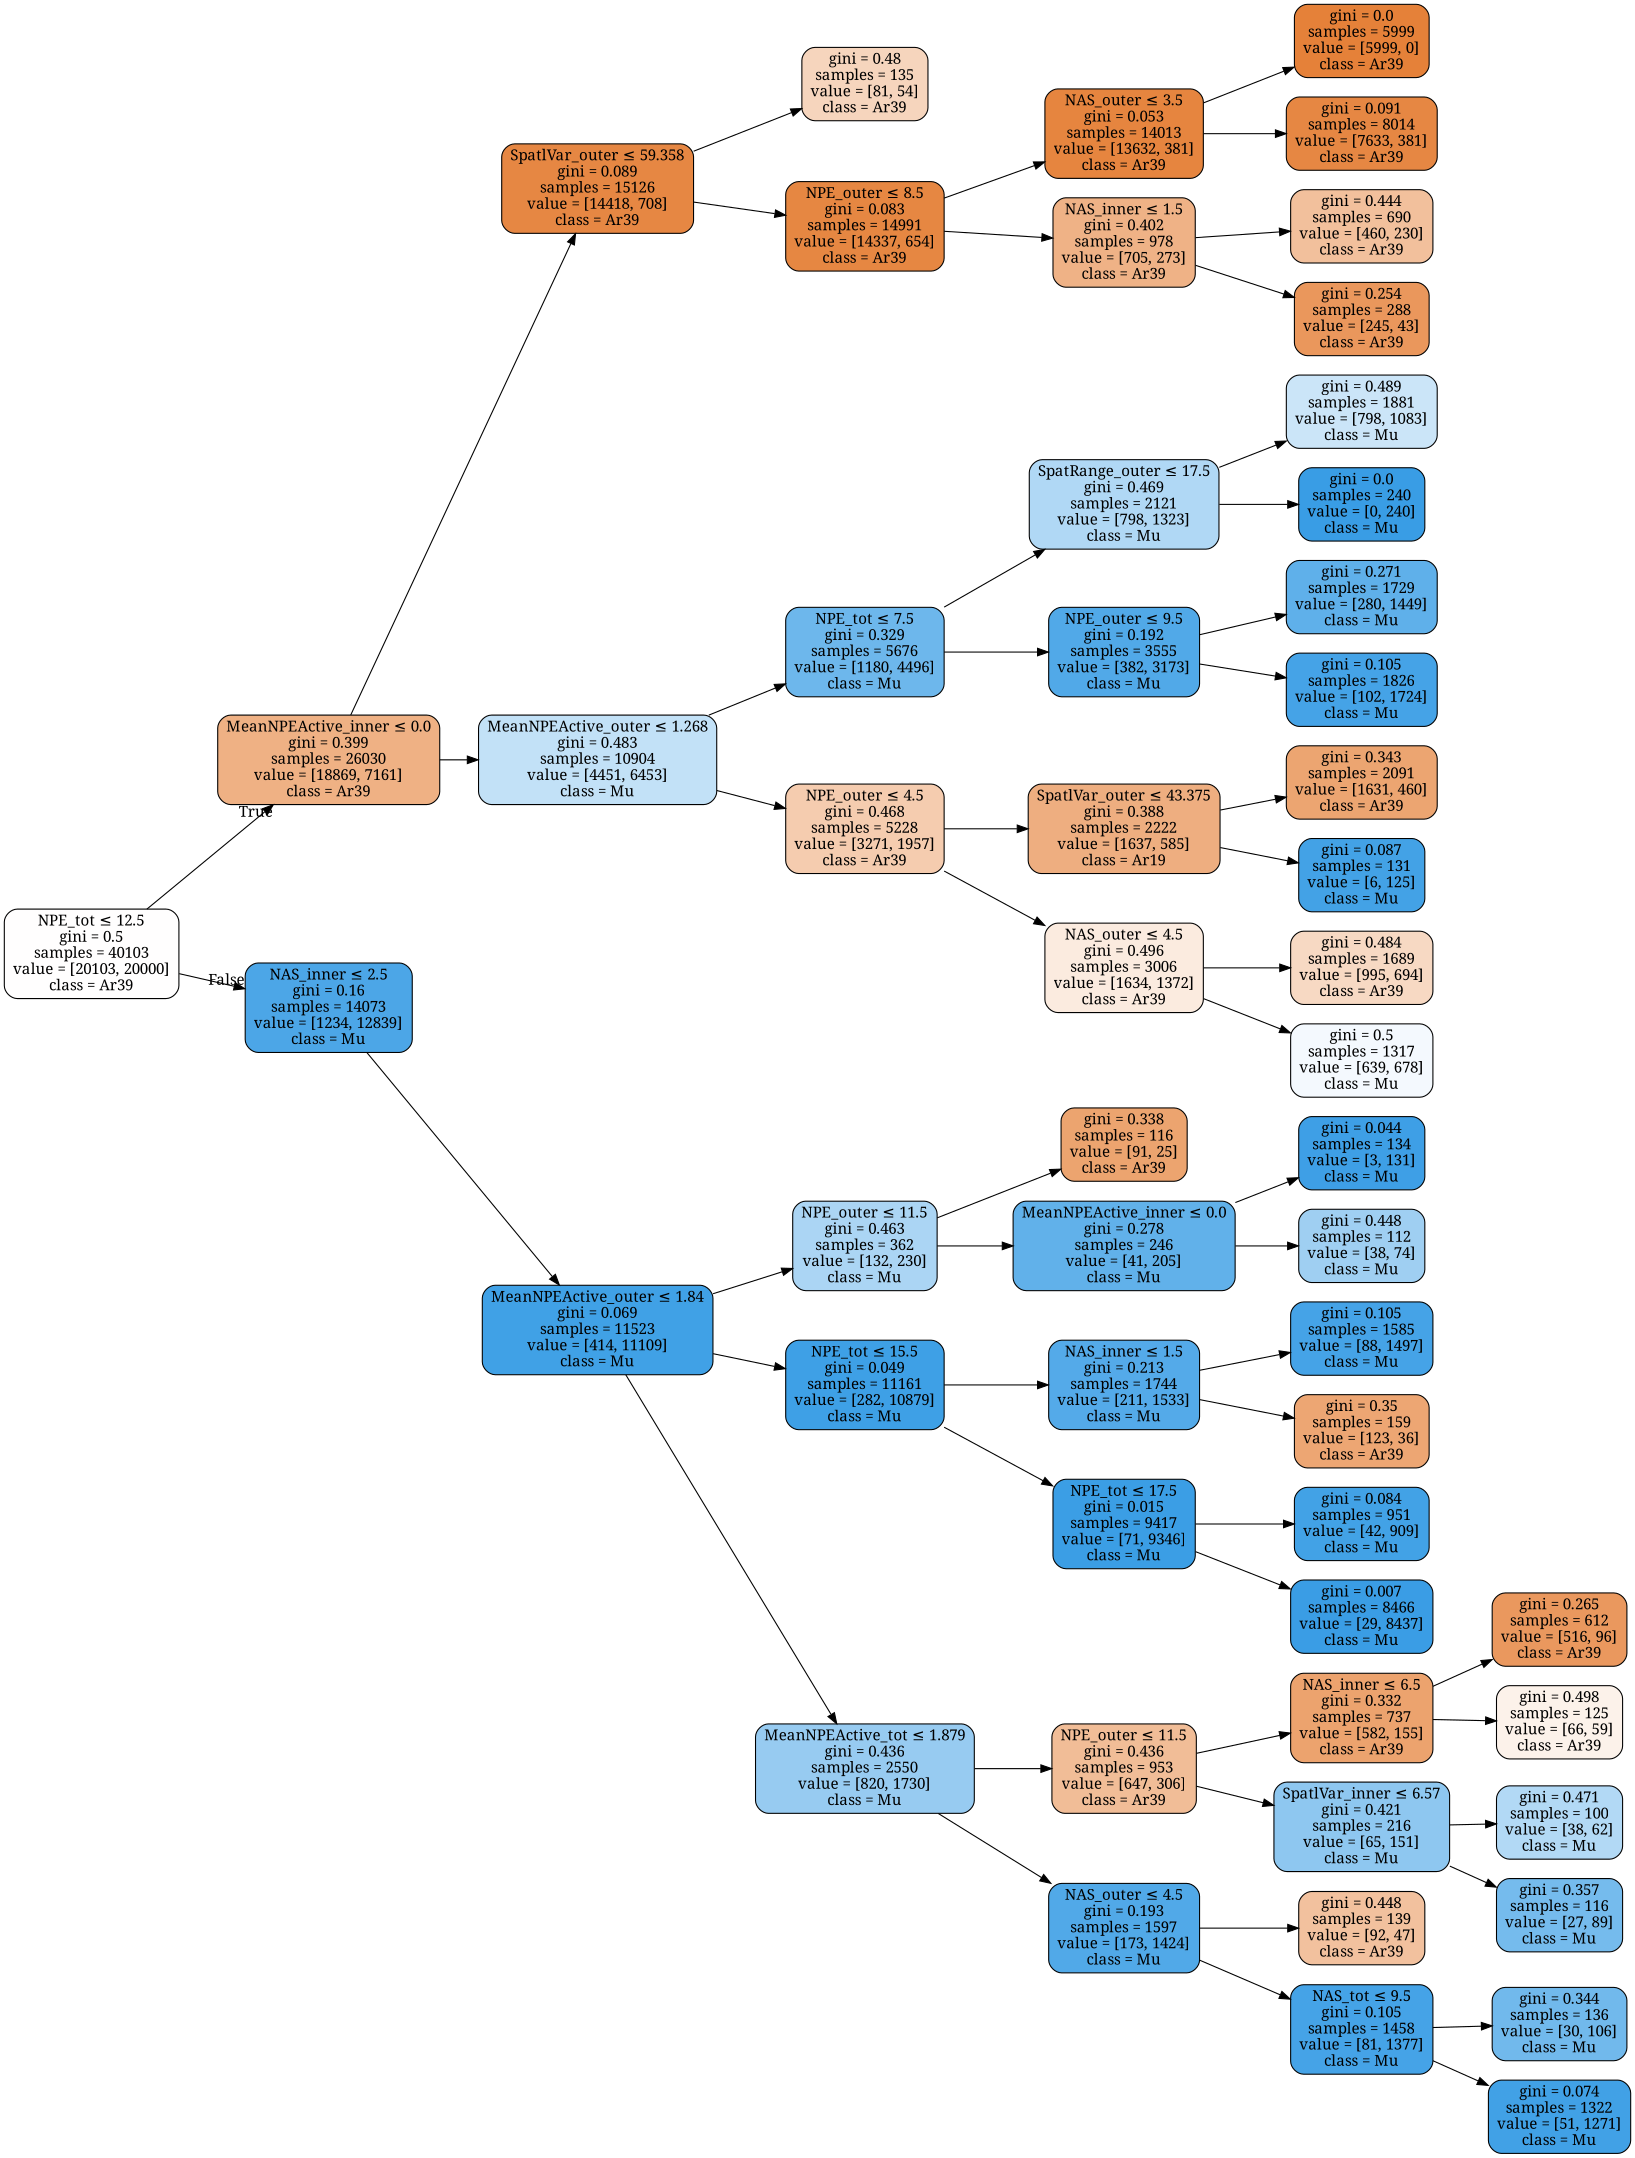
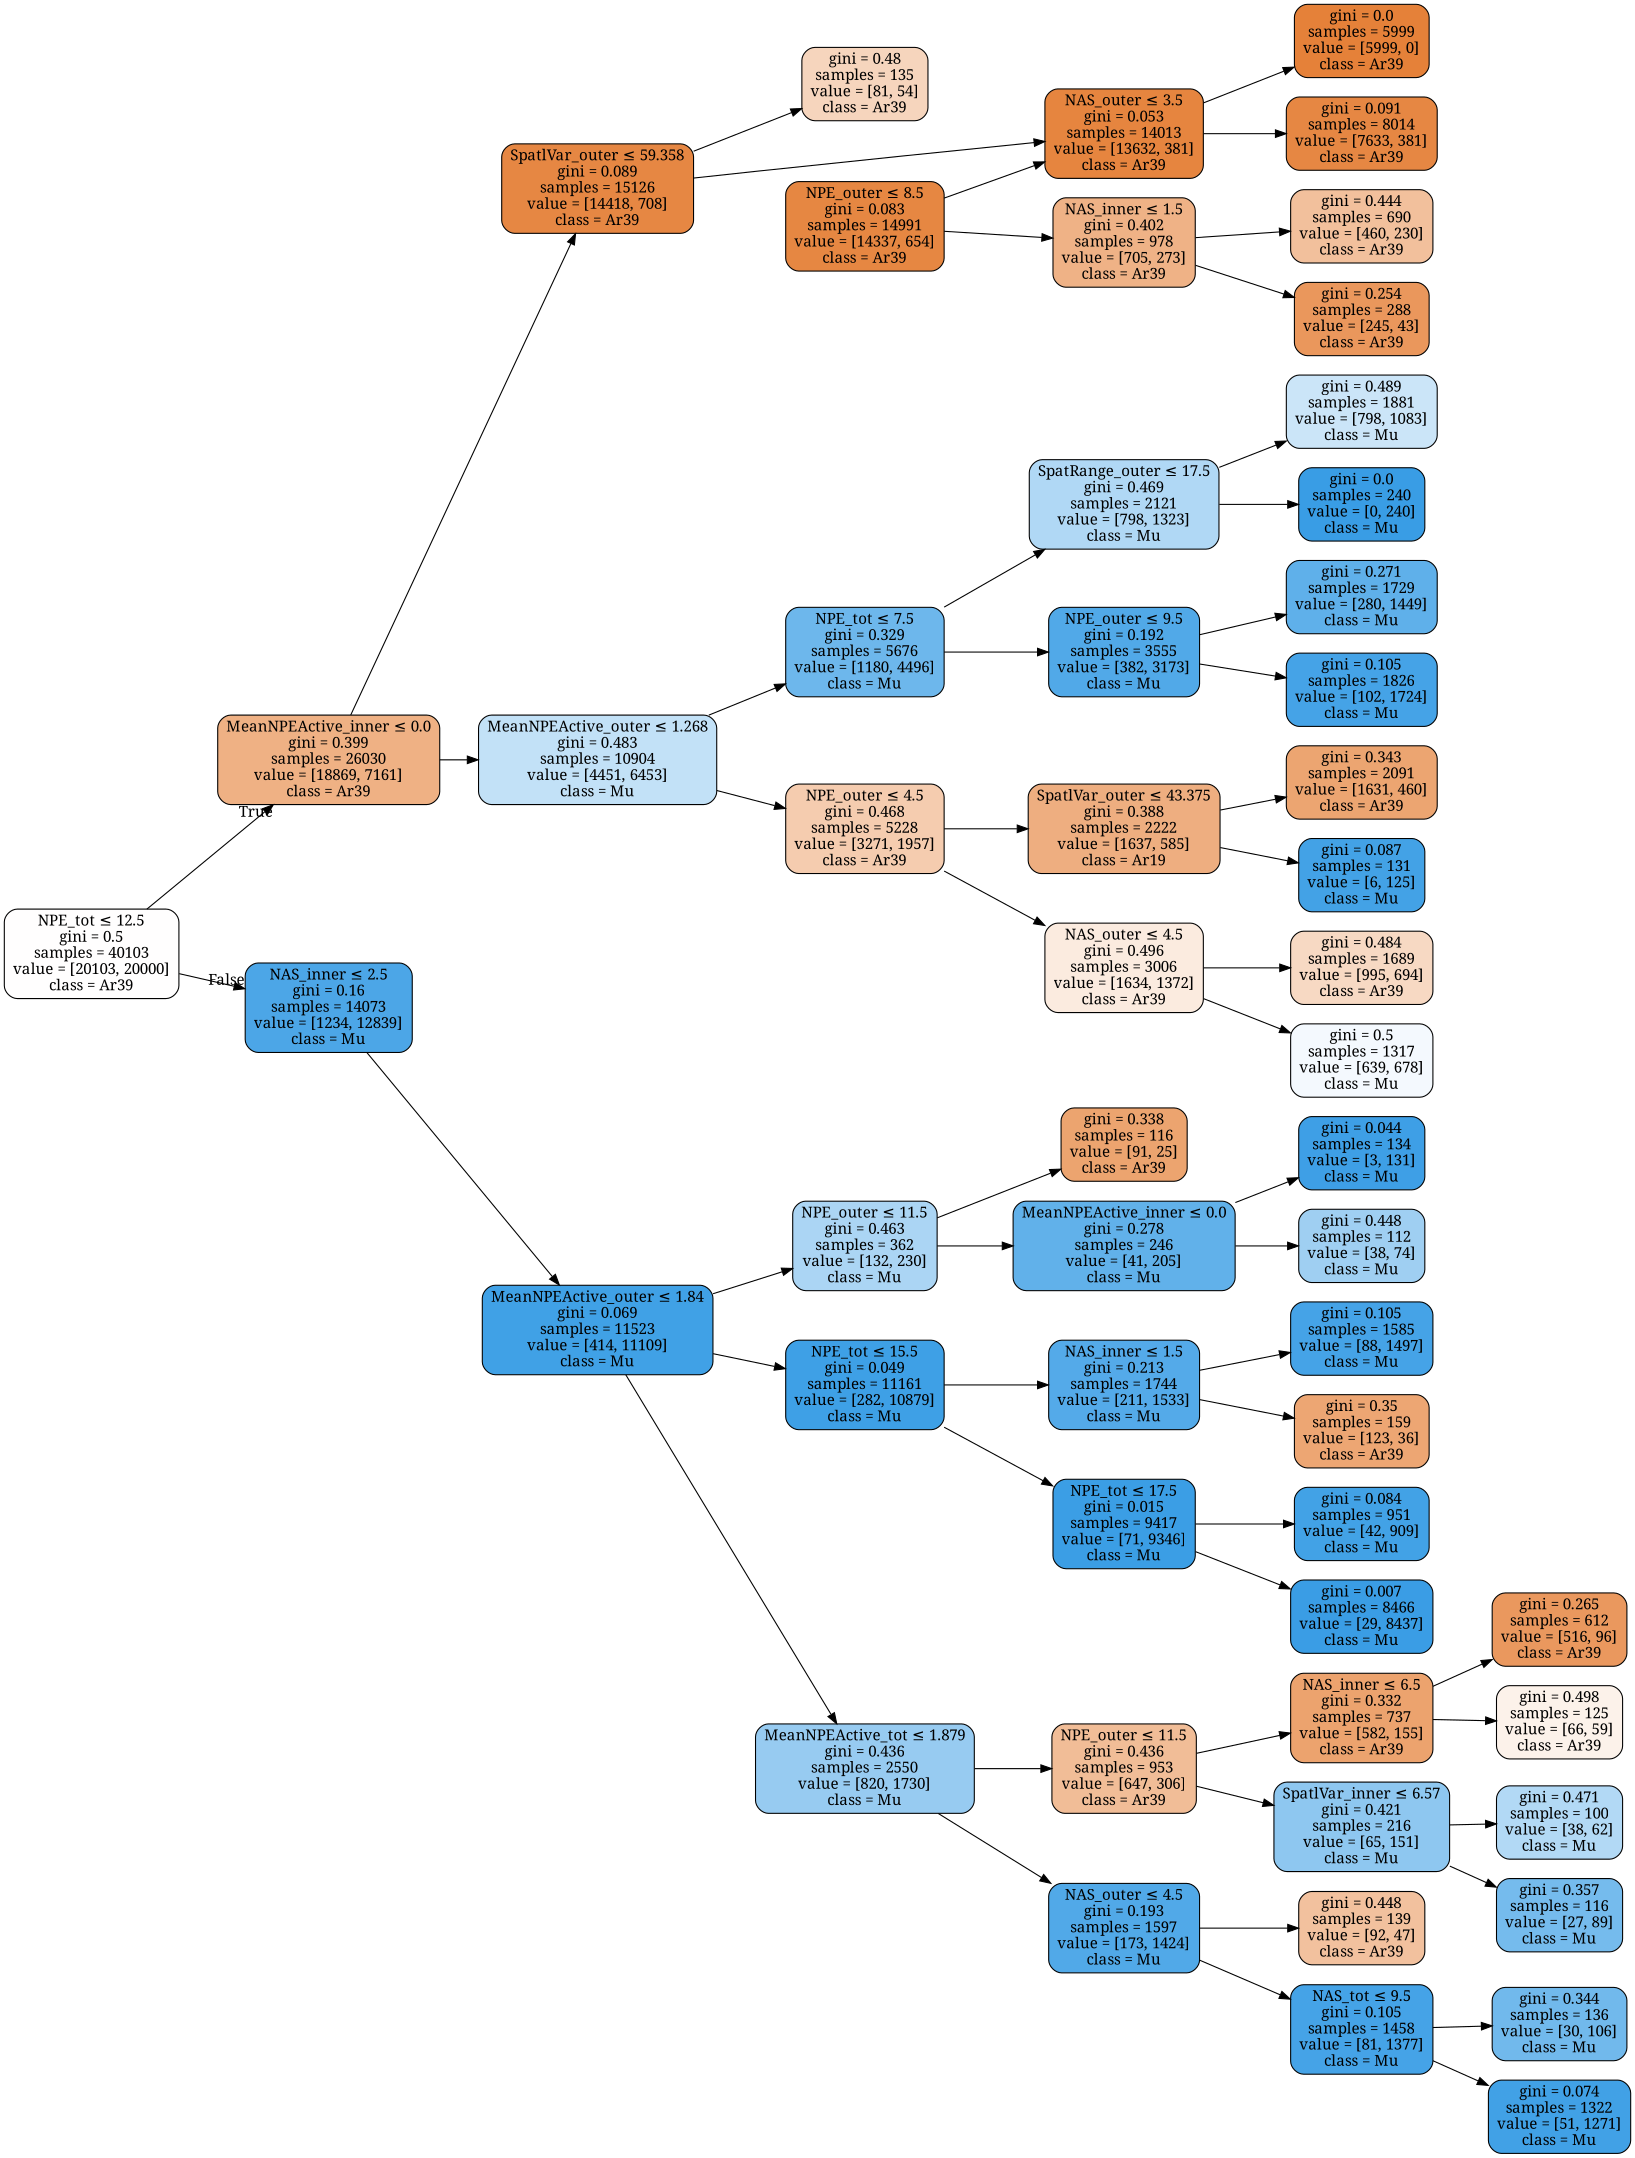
  digraph {
    fontname="Noto Serif"
    rankdir=LR
    node [color=black fillcolor="#45a3e7" fontname="Noto Serif" shape=box style="filled, rounded"]
    edge [fontname="Noto Serif"]
    n1 [fillcolor="#fffefe" label=<NPE_tot &le; 12.5<br/>gini = 0.5<br/>samples = 40103<br/>value = [20103, 20000]<br/>class = Ar39>]
    n2 [fillcolor="#efb184" label=<MeanNPEActive_inner &le; 0.0<br/>gini = 0.399<br/>samples = 26030<br/>value = [18869, 7161]<br/>class = Ar39>]
    n3 [fillcolor="#4ca6e7" label=<NAS_inner &le; 2.5<br/>gini = 0.16<br/>samples = 14073<br/>value = [1234, 12839]<br/>class = Mu>]
    n4 [fillcolor="#c2e1f7" label=<MeanNPEActive_outer &le; 1.268<br/>gini = 0.483<br/>samples = 10904<br/>value = [4451, 6453]<br/>class = Mu>]
    n5 [fillcolor="#e68743" label=<SpatlVar_outer &le; 59.358<br/>gini = 0.089<br/>samples = 15126<br/>value = [14418, 708]<br/>class = Ar39>]
    n6 [fillcolor="#40a1e6" label=<MeanNPEActive_outer &le; 1.84<br/>gini = 0.069<br/>samples = 11523<br/>value = [414, 11109]<br/>class = Mu>]
    n7 [fillcolor="#f5ccaf" label=<NPE_outer &le; 4.5<br/>gini = 0.468<br/>samples = 5228<br/>value = [3271, 1957]<br/>class = Ar39>]
    n8 [fillcolor="#6db7ec" label=<NPE_tot &le; 7.5<br/>gini = 0.329<br/>samples = 5676<br/>value = [1180, 4496]<br/>class = Mu>]
    n9 [fillcolor="#e68742" label=<NPE_outer &le; 8.5<br/>gini = 0.083<br/>samples = 14991<br/>value = [14337, 654]<br/>class = Ar39>]
    n10 [fillcolor="#f6d5bd" label=<gini = 0.48<br/>samples = 135<br/>value = [81, 54]<br/>class = Ar39>]
    n11 [fillcolor="#eeae80" label=<SpatlVar_outer &le; 43.375<br/>gini = 0.388<br/>samples = 2222<br/>value = [1637, 585]<br/>class = Ar19>]
    n12 [fillcolor="#fbebdf" label=<NAS_outer &le; 4.5<br/>gini = 0.496<br/>samples = 3006<br/>value = [1634, 1372]<br/>class = Ar39>]
    n13 [fillcolor="#b0d8f5" label=<SpatRange_outer &le; 17.5<br/>gini = 0.469<br/>samples = 2121<br/>value = [798, 1323]<br/>class = Mu>]
    n14 [fillcolor="#51a9e8" label=<NPE_outer &le; 9.5<br/>gini = 0.192<br/>samples = 3555<br/>value = [382, 3173]<br/>class = Mu>]
    n15 [fillcolor="#eca571" label=<gini = 0.343<br/>samples = 2091<br/>value = [1631, 460]<br/>class = Ar39>]
    n16 [fillcolor="#43a2e6" label=<gini = 0.087<br/>samples = 131<br/>value = [6, 125]<br/>class = Mu>]
    n17 [fillcolor="#f7d9c3" label=<gini = 0.484<br/>samples = 1689<br/>value = [995, 694]<br/>class = Ar39>]
    n18 [fillcolor="#f4f9fe" label=<gini = 0.5<br/>samples = 1317<br/>value = [639, 678]<br/>class = Mu>]
    n19 [fillcolor="#cbe5f8" label=<gini = 0.489<br/>samples = 1881<br/>value = [798, 1083]<br/>class = Mu>]
    n20 [fillcolor="#399de5" label=<gini = 0.0<br/>samples = 240<br/>value = [0, 240]<br/>class = Mu>]
    n21 [fillcolor="#5fb0ea" label=<gini = 0.271<br/>samples = 1729<br/>value = [280, 1449]<br/>class = Mu>]
    n22 [label=<gini = 0.105<br/>samples = 1826<br/>value = [102, 1724]<br/>class = Mu>]
    n23 [fillcolor="#e6853f" label=<NAS_outer &le; 3.5<br/>gini = 0.053<br/>samples = 14013<br/>value = [13632, 381]<br/>class = Ar39>]
    n24 [fillcolor="#efb286" label=<NAS_inner &le; 1.5<br/>gini = 0.402<br/>samples = 978<br/>value = [705, 273]<br/>class = Ar39>]
    n25 [fillcolor="#e58139" label=<gini = 0.0<br/>samples = 5999<br/>value = [5999, 0]<br/>class = Ar39>]
    n26 [fillcolor="#e68743" label=<gini = 0.091<br/>samples = 8014<br/>value = [7633, 381]<br/>class = Ar39>]
    n27 [fillcolor="#f2c09c" label=<gini = 0.444<br/>samples = 690<br/>value = [460, 230]<br/>class = Ar39>]
    n28 [fillcolor="#ea975c" label=<gini = 0.254<br/>samples = 288<br/>value = [245, 43]<br/>class = Ar39>]
    n29 [fillcolor="#97cbf1" label=<MeanNPEActive_tot &le; 1.879<br/>gini = 0.436<br/>samples = 2550<br/>value = [820, 1730]<br/>class = Mu>]
    n30 [fillcolor="#abd5f4" label=<NPE_outer &le; 11.5<br/>gini = 0.463<br/>samples = 362<br/>value = [132, 230]<br/>class = Mu>]
    n31 [fillcolor="#3ea0e6" label=<NPE_tot &le; 15.5<br/>gini = 0.049<br/>samples = 11161<br/>value = [282, 10879]<br/>class = Mu>]
    n32 [fillcolor="#f1bd97" label=<NPE_outer &le; 11.5<br/>gini = 0.436<br/>samples = 953<br/>value = [647, 306]<br/>class = Ar39>]
    n33 [fillcolor="#51a9e8" label=<NAS_outer &le; 4.5<br/>gini = 0.193<br/>samples = 1597<br/>value = [173, 1424]<br/>class = Mu>]
    n34 [fillcolor="#eca46f" label=<gini = 0.338<br/>samples = 116<br/>value = [91, 25]<br/>class = Ar39>]
    n35 [fillcolor="#61b1ea" label=<MeanNPEActive_inner &le; 0.0<br/>gini = 0.278<br/>samples = 246<br/>value = [41, 205]<br/>class = Mu>]
    n36 [fillcolor="#54aae9" label=<NAS_inner &le; 1.5<br/>gini = 0.213<br/>samples = 1744<br/>value = [211, 1533]<br/>class = Mu>]
    n37 [fillcolor="#3b9ee5" label=<NPE_tot &le; 17.5<br/>gini = 0.015<br/>samples = 9417<br/>value = [71, 9346]<br/>class = Mu>]
    n38 [fillcolor="#3e9fe6" label=<gini = 0.044<br/>samples = 134<br/>value = [3, 131]<br/>class = Mu>]
    n39 [fillcolor="#9fcff2" label=<gini = 0.448<br/>samples = 112<br/>value = [38, 74]<br/>class = Mu>]
    n40 [label=<gini = 0.105<br/>samples = 1585<br/>value = [88, 1497]<br/>class = Mu>]
    n41 [fillcolor="#eda673" label=<gini = 0.35<br/>samples = 159<br/>value = [123, 36]<br/>class = Ar39>]
    n42 [fillcolor="#42a2e6" label=<gini = 0.084<br/>samples = 951<br/>value = [42, 909]<br/>class = Mu>]
    n43 [fillcolor="#3a9de5" label=<gini = 0.007<br/>samples = 8466<br/>value = [29, 8437]<br/>class = Mu>]
    n44 [fillcolor="#eca36e" label=<NAS_inner &le; 6.5<br/>gini = 0.332<br/>samples = 737<br/>value = [582, 155]<br/>class = Ar39>]
    n45 [fillcolor="#8ec7f0" label=<SpatlVar_inner &le; 6.57<br/>gini = 0.421<br/>samples = 216<br/>value = [65, 151]<br/>class = Mu>]
    n46 [fillcolor="#f2c19e" label=<gini = 0.448<br/>samples = 139<br/>value = [92, 47]<br/>class = Ar39>]
    n47 [label=<NAS_tot &le; 9.5<br/>gini = 0.105<br/>samples = 1458<br/>value = [81, 1377]<br/>class = Mu>]
    n48 [fillcolor="#ea985e" label=<gini = 0.265<br/>samples = 612<br/>value = [516, 96]<br/>class = Ar39>]
    n49 [fillcolor="#fcf2ea" label=<gini = 0.498<br/>samples = 125<br/>value = [66, 59]<br/>class = Ar39>]
    n50 [fillcolor="#b2d9f5" label=<gini = 0.471<br/>samples = 100<br/>value = [38, 62]<br/>class = Mu>]
    n51 [fillcolor="#75bbed" label=<gini = 0.357<br/>samples = 116<br/>value = [27, 89]<br/>class = Mu>]
    n52 [fillcolor="#71b9ec" label=<gini = 0.344<br/>samples = 136<br/>value = [30, 106]<br/>class = Mu>]
    n53 [fillcolor="#41a1e6" label=<gini = 0.074<br/>samples = 1322<br/>value = [51, 1271]<br/>class = Mu>]
    n1 -> n2 [headlabel=True labelangle=45 labeldistance=2.5]
    n1 -> n3 [headlabel=False labelangle=-45 labeldistance=2.5]
    n2 -> n4
    n2 -> n5
    n3 -> n6
    n4 -> n7
    n4 -> n8
-   n5 -> n9
+   n5 -> n23
    n5 -> n10
    n6 -> n29
    n6 -> n30
    n6 -> n31
    n7 -> n11
    n7 -> n12
    n8 -> n13
    n8 -> n14
    n9 -> n23
    n9 -> n24
    n11 -> n15
    n11 -> n16
    n12 -> n17
    n12 -> n18
    n13 -> n19
    n13 -> n20
    n14 -> n21
    n14 -> n22
    n23 -> n25
    n23 -> n26
    n24 -> n27
    n24 -> n28
    n29 -> n32
    n29 -> n33
    n30 -> n34
    n30 -> n35
    n31 -> n36
    n31 -> n37
    n32 -> n44
    n32 -> n45
    n33 -> n46
    n33 -> n47
    n35 -> n38
    n35 -> n39
    n36 -> n40
    n36 -> n41
    n37 -> n42
    n37 -> n43
    n44 -> n48
    n44 -> n49
    n45 -> n50
    n45 -> n51
    n47 -> n52
    n47 -> n53
  }
